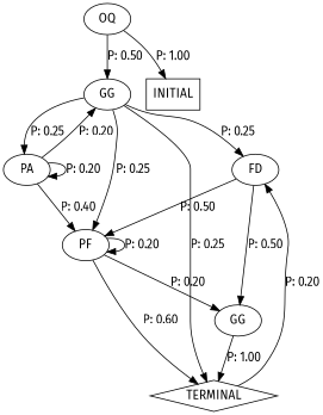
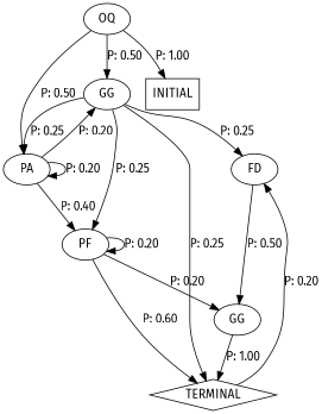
  digraph {
    fontname="Fira Sans"
    node [fontname="Fira Sans"]
    edge [fontname="Fira Sans"]
    n1 [label=FD]
    n2 [label=GG]
    n3 [label=PF]
    n4 [label=TERMINAL shape=diamond]
    n5 [label=GG]
    n6 [label=PA]
    n7 [label=OQ]
    n8 [label=INITIAL shape=box]
    n1 -> n2 [label="P: 0.50"]
-   n1 -> n3 [label="P: 0.50"]
    n2 -> n4 [label="P: 1.00"]
    n3 -> n2 [label="P: 0.20"]
    n3 -> n3 [label="P: 0.20"]
    n3 -> n4 [label="P: 0.60"]
    n4 -> n1 [label="P: 0.20"]
    n5 -> n1 [label="P: 0.25"]
    n5 -> n3 [label="P: 0.25"]
    n5 -> n4 [label="P: 0.25"]
    n5 -> n6 [label="P: 0.25"]
    n6 -> n3 [label="P: 0.40"]
    n6 -> n5 [label="P: 0.20"]
    n6 -> n6 [label="P: 0.20"]
    n7 -> n5 [label="P: 0.50"]
+   n7 -> n6 [label="P: 0.50"]
    n7 -> n8 [label="P: 1.00"]
  }
